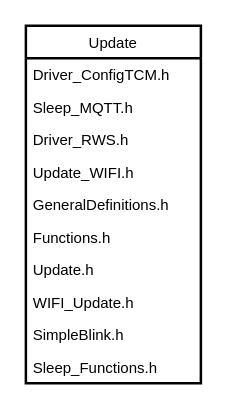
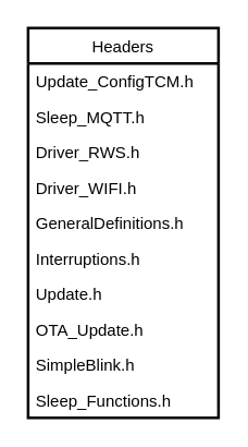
  <mxCell id="0" />
  <mxCell id="1" parent="0" />
- <mxCell id="2" value="Update" style="swimlane;fontStyle=0;childLayout=stackLayout;horizontal=1;startSize=26;horizontalStack=0;resizeParent=1;resizeParentMax=0;resizeLast=0;collapsible=1;marginBottom=0;strokeColor=#000000;strokeWidth=2;fillColor=none;fontColor=#000000;" vertex="1" parent="1"><mxGeometry x="20" y="20" width="140" height="286" as="geometry" /></mxCell>
- <mxCell id="3" value="Driver_ConfigTCM.h" style="text;strokeColor=none;fillColor=none;align=left;verticalAlign=top;spacingLeft=4;spacingRight=4;overflow=hidden;rotatable=0;points=[[0,0.5],[1,0.5]];portConstraint=eastwest;fontColor=#000000;" vertex="1" parent="2"><mxGeometry y="26" width="140" height="26" as="geometry" /></mxCell>
+ <mxCell id="2" value="Headers" style="swimlane;fontStyle=0;childLayout=stackLayout;horizontal=1;startSize=26;horizontalStack=0;resizeParent=1;resizeParentMax=0;resizeLast=0;collapsible=1;marginBottom=0;strokeColor=#000000;strokeWidth=2;fillColor=none;fontColor=#000000;" vertex="1" parent="1"><mxGeometry x="20" y="20" width="140" height="286" as="geometry" /></mxCell>
+ <mxCell id="3" value="Update_ConfigTCM.h" style="text;strokeColor=none;fillColor=none;align=left;verticalAlign=top;spacingLeft=4;spacingRight=4;overflow=hidden;rotatable=0;points=[[0,0.5],[1,0.5]];portConstraint=eastwest;fontColor=#000000;" vertex="1" parent="2"><mxGeometry y="26" width="140" height="26" as="geometry" /></mxCell>
  <mxCell id="4" value="Sleep_MQTT.h" style="text;strokeColor=none;fillColor=none;align=left;verticalAlign=top;spacingLeft=4;spacingRight=4;overflow=hidden;rotatable=0;points=[[0,0.5],[1,0.5]];portConstraint=eastwest;fontColor=#000000;" vertex="1" parent="2"><mxGeometry y="52" width="140" height="26" as="geometry" /></mxCell>
  <mxCell id="5" value="Driver_RWS.h" style="text;strokeColor=none;fillColor=none;align=left;verticalAlign=top;spacingLeft=4;spacingRight=4;overflow=hidden;rotatable=0;points=[[0,0.5],[1,0.5]];portConstraint=eastwest;fontColor=#000000;" vertex="1" parent="2"><mxGeometry y="78" width="140" height="26" as="geometry" /></mxCell>
- <mxCell id="6" value="Update_WIFI.h" style="text;strokeColor=none;fillColor=none;align=left;verticalAlign=top;spacingLeft=4;spacingRight=4;overflow=hidden;rotatable=0;points=[[0,0.5],[1,0.5]];portConstraint=eastwest;fontColor=#000000;" vertex="1" parent="2"><mxGeometry y="104" width="140" height="26" as="geometry" /></mxCell>
+ <mxCell id="6" value="Driver_WIFI.h" style="text;strokeColor=none;fillColor=none;align=left;verticalAlign=top;spacingLeft=4;spacingRight=4;overflow=hidden;rotatable=0;points=[[0,0.5],[1,0.5]];portConstraint=eastwest;fontColor=#000000;" vertex="1" parent="2"><mxGeometry y="104" width="140" height="26" as="geometry" /></mxCell>
  <mxCell id="7" value="GeneralDefinitions.h&#10;" style="text;strokeColor=none;fillColor=none;align=left;verticalAlign=top;spacingLeft=4;spacingRight=4;overflow=hidden;rotatable=0;points=[[0,0.5],[1,0.5]];portConstraint=eastwest;fontColor=#000000;" vertex="1" parent="2"><mxGeometry y="130" width="140" height="26" as="geometry" /></mxCell>
- <mxCell id="8" value="Functions.h" style="text;strokeColor=none;fillColor=none;align=left;verticalAlign=top;spacingLeft=4;spacingRight=4;overflow=hidden;rotatable=0;points=[[0,0.5],[1,0.5]];portConstraint=eastwest;fontColor=#000000;" vertex="1" parent="2"><mxGeometry y="156" width="140" height="26" as="geometry" /></mxCell>
+ <mxCell id="8" value="Interruptions.h" style="text;strokeColor=none;fillColor=none;align=left;verticalAlign=top;spacingLeft=4;spacingRight=4;overflow=hidden;rotatable=0;points=[[0,0.5],[1,0.5]];portConstraint=eastwest;fontColor=#000000;" vertex="1" parent="2"><mxGeometry y="156" width="140" height="26" as="geometry" /></mxCell>
  <mxCell id="9" value="Update.h" style="text;strokeColor=none;fillColor=none;align=left;verticalAlign=top;spacingLeft=4;spacingRight=4;overflow=hidden;rotatable=0;points=[[0,0.5],[1,0.5]];portConstraint=eastwest;fontColor=#000000;" vertex="1" parent="2"><mxGeometry y="182" width="140" height="26" as="geometry" /></mxCell>
- <mxCell id="10" value="WIFI_Update.h" style="text;strokeColor=none;fillColor=none;align=left;verticalAlign=top;spacingLeft=4;spacingRight=4;overflow=hidden;rotatable=0;points=[[0,0.5],[1,0.5]];portConstraint=eastwest;fontColor=#000000;" vertex="1" parent="2"><mxGeometry y="208" width="140" height="26" as="geometry" /></mxCell>
+ <mxCell id="10" value="OTA_Update.h" style="text;strokeColor=none;fillColor=none;align=left;verticalAlign=top;spacingLeft=4;spacingRight=4;overflow=hidden;rotatable=0;points=[[0,0.5],[1,0.5]];portConstraint=eastwest;fontColor=#000000;" vertex="1" parent="2"><mxGeometry y="208" width="140" height="26" as="geometry" /></mxCell>
  <mxCell id="11" value="SimpleBlink.h" style="text;strokeColor=none;fillColor=none;align=left;verticalAlign=top;spacingLeft=4;spacingRight=4;overflow=hidden;rotatable=0;points=[[0,0.5],[1,0.5]];portConstraint=eastwest;fontColor=#000000;" vertex="1" parent="2"><mxGeometry y="234" width="140" height="26" as="geometry" /></mxCell>
  <mxCell id="12" value="Sleep_Functions.h" style="text;strokeColor=none;fillColor=none;align=left;verticalAlign=top;spacingLeft=4;spacingRight=4;overflow=hidden;rotatable=0;points=[[0,0.5],[1,0.5]];portConstraint=eastwest;fontColor=#000000;" vertex="1" parent="2"><mxGeometry y="260" width="140" height="26" as="geometry" /></mxCell>
